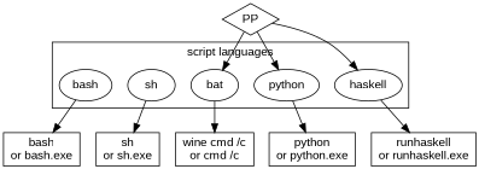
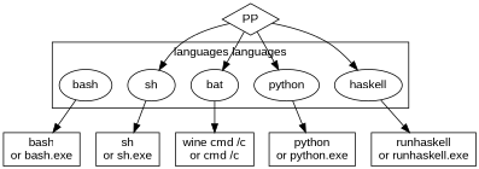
  digraph {
    fontname="Liberation Sans"
    node [fontname="Liberation Sans"]
    edge [fontname="Liberation Sans"]
    bash
    sh
    bat
    python
    haskell
    n6 [label="bash\nor bash.exe" shape=box]
    n7 [label="sh\nor sh.exe" shape=box]
    n8 [label="wine cmd /c\nor cmd /c" shape=box]
    n9 [label="python\nor python.exe" shape=box]
    n10 [label="runhaskell\nor runhaskell.exe" shape=box]
    PP [shape=diamond]
    subgraph cluster_1 {
-     label="script languages"
+     label="languages languages"
      bash
      sh
      bat
      python
      haskell
    }
    bash -> n6
    sh -> n7
    bat -> n8
    python -> n9
    haskell -> n10
+   PP -> sh
    PP -> bat
    PP -> python
    PP -> haskell
  }
